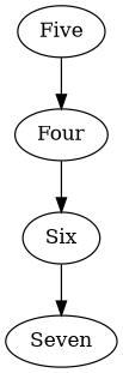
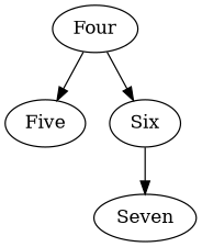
  digraph {
    Four
    Five
    Six
    Seven
-   Five -> Four
+   Four -> Five
    Four -> Six
    Six -> Seven
  }
